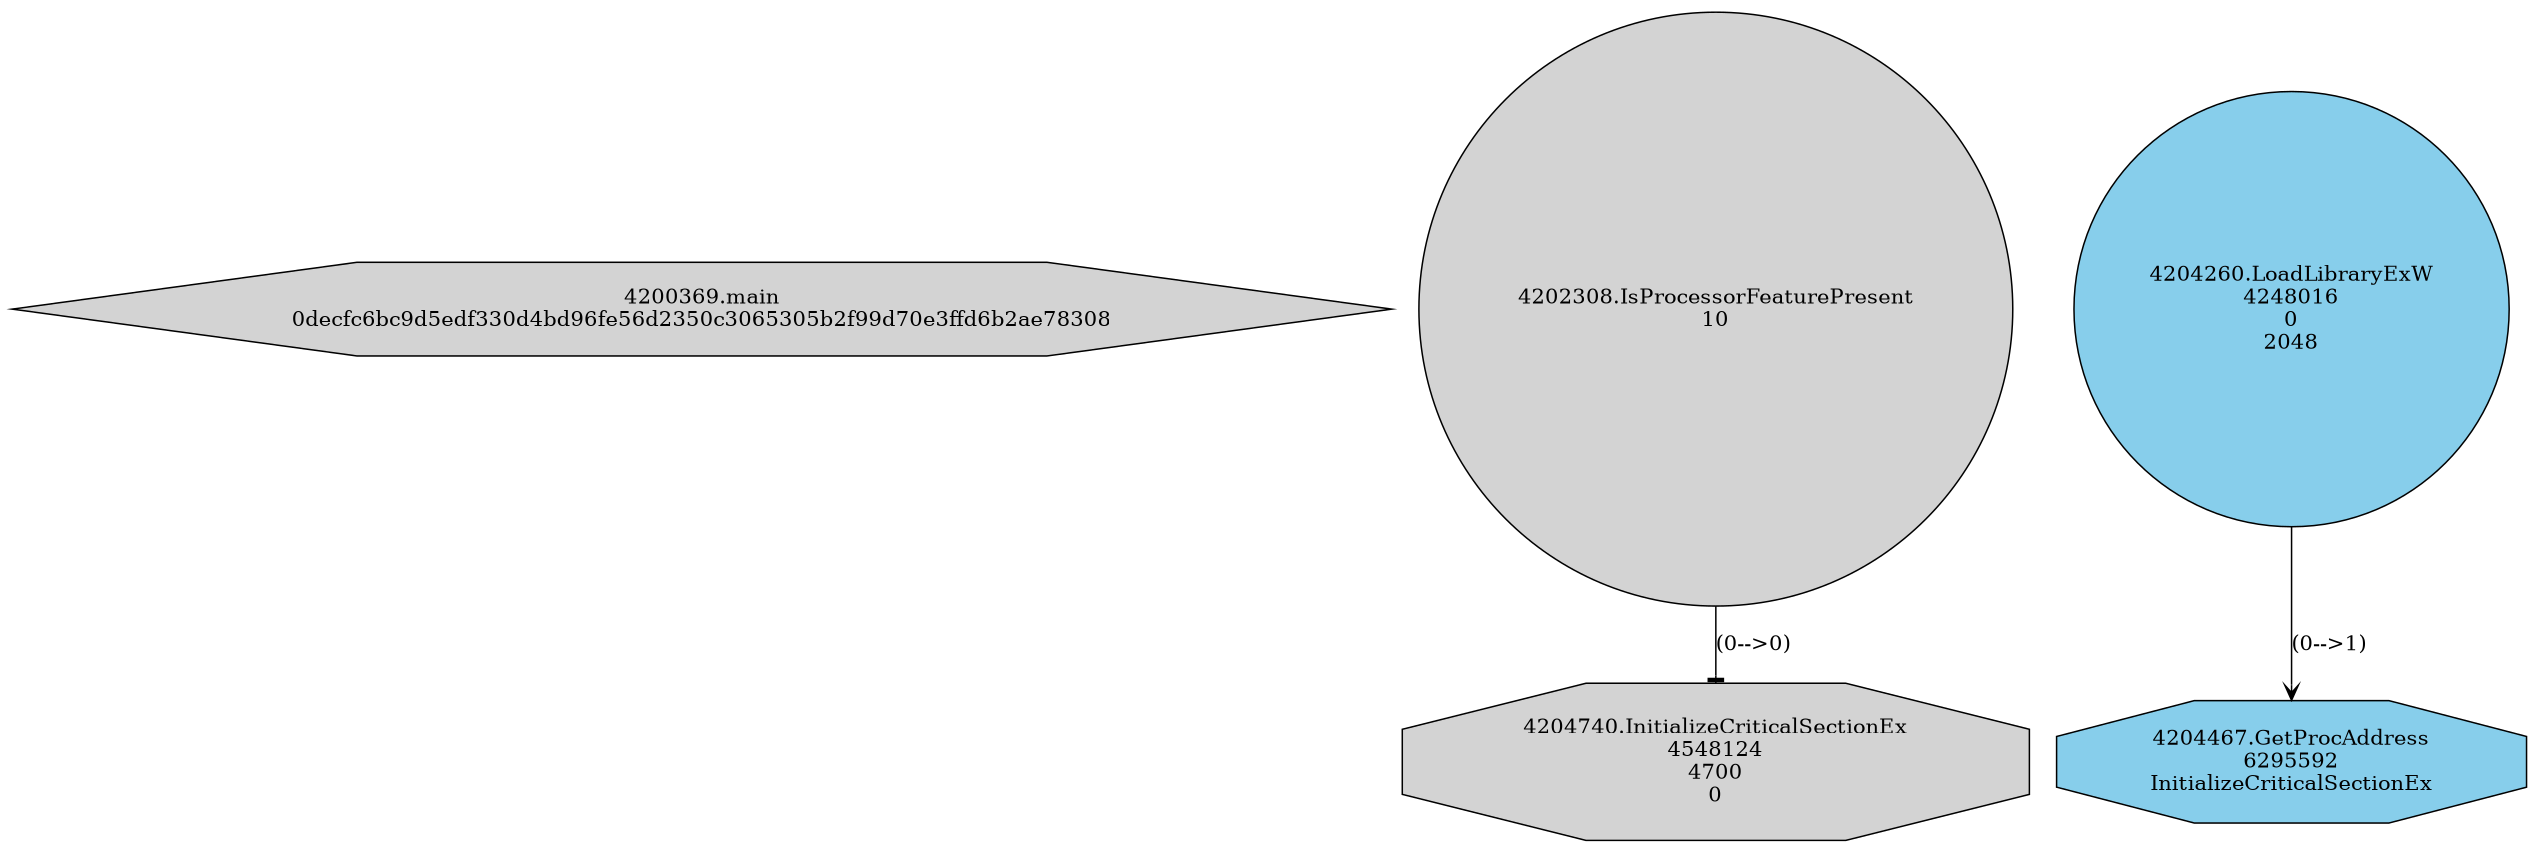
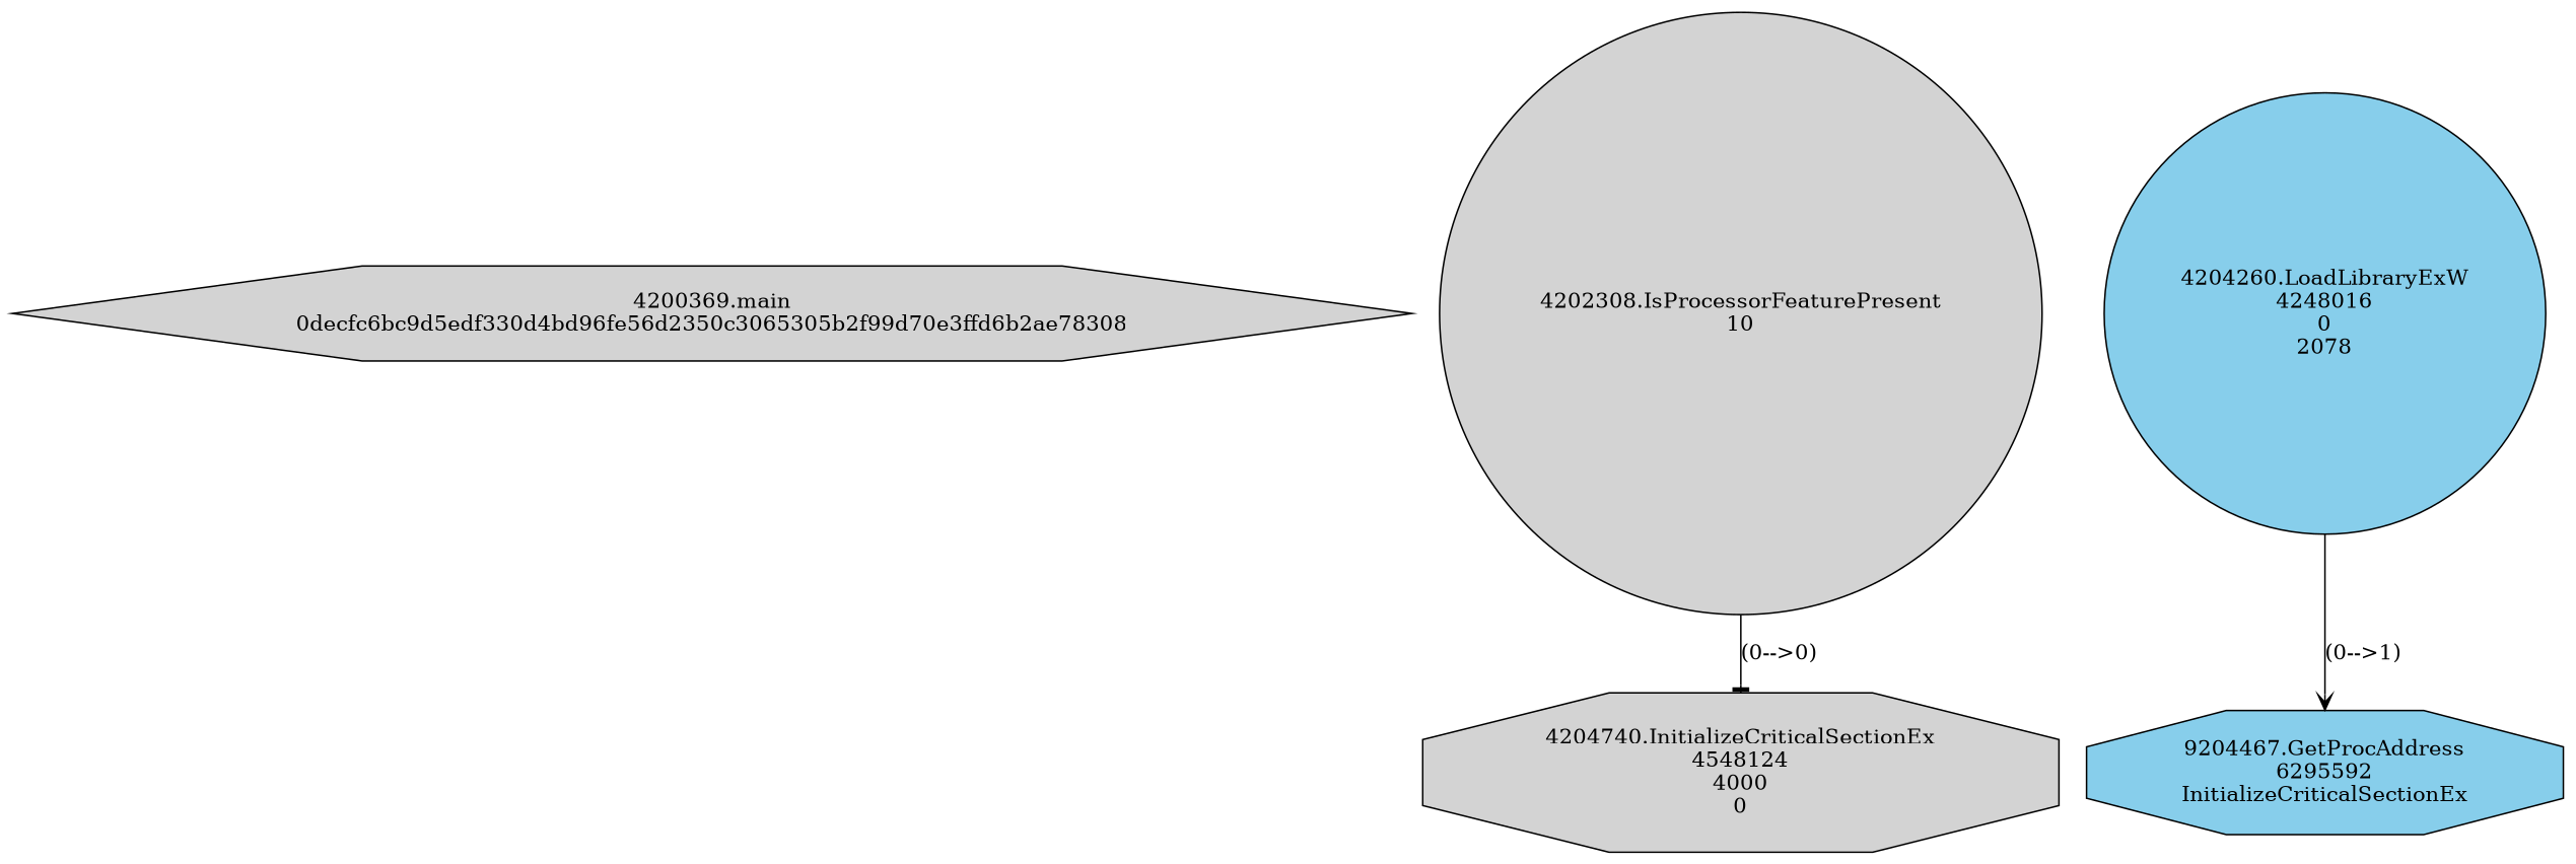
  digraph {
    node [fillcolor=lightgrey shape=circle style=filled]
    n1 [label="4200369.main\n0decfc6bc9d5edf330d4bd96fe56d2350c3065305b2f99d70e3ffd6b2ae78308" shape=hexagon]
    n2 [label="4202308.IsProcessorFeaturePresent\n10"]
-   n3 [label="4204740.InitializeCriticalSectionEx\n4548124\n4700\n0" shape=octagon]
-   n4 [fillcolor=skyblue label="4204260.LoadLibraryExW\n4248016\n0\n2048"]
-   n5 [fillcolor=skyblue label="4204467.GetProcAddress\n6295592\nInitializeCriticalSectionEx" shape=octagon]
+   n3 [label="4204740.InitializeCriticalSectionEx\n4548124\n4000\n0" shape=octagon]
+   n4 [fillcolor=skyblue label="4204260.LoadLibraryExW\n4248016\n0\n2078"]
+   n5 [fillcolor=skyblue label="9204467.GetProcAddress\n6295592\nInitializeCriticalSectionEx" shape=octagon]
    n2 -> n3 [arrowhead=tee label="(0-->0)"]
    n4 -> n5 [arrowhead=vee label="(0-->1)"]
  }
